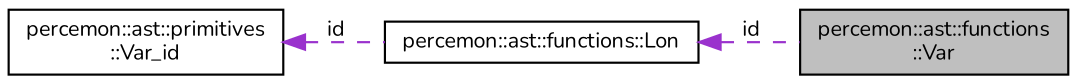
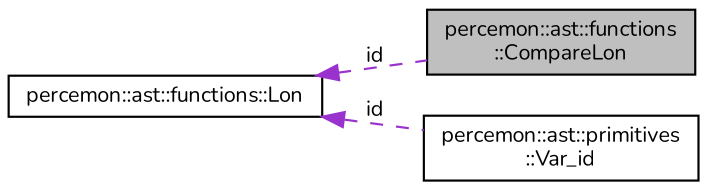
  digraph {
    fontname=Nunito
    rankdir=LR
    node [color=black fillcolor=white fontname=Nunito fontsize=10 shape=record style=filled]
    edge [color=darkorchid3 dir=back fontname=Nunito fontsize=10 labelfontname=Helvetica labelfontsize=10 style=dashed]
-   n1 [fillcolor=grey75 fontcolor=black height=0.2 label="percemon::ast::functions\l::Var" width=0.4]
+   n1 [fillcolor=grey75 fontcolor=black height=0.2 label="percemon::ast::functions\l::CompareLon" width=0.4]
    n2 [height=0.2 label="percemon::ast::functions::Lon" width=0.4]
    n3 [height=0.2 label="percemon::ast::primitives\l::Var_id" width=0.4]
    n2 -> n1 [label=" id"]
-   n3 -> n2 [label=" id"]
+   n2 -> n3 [label=" id"]
  }
